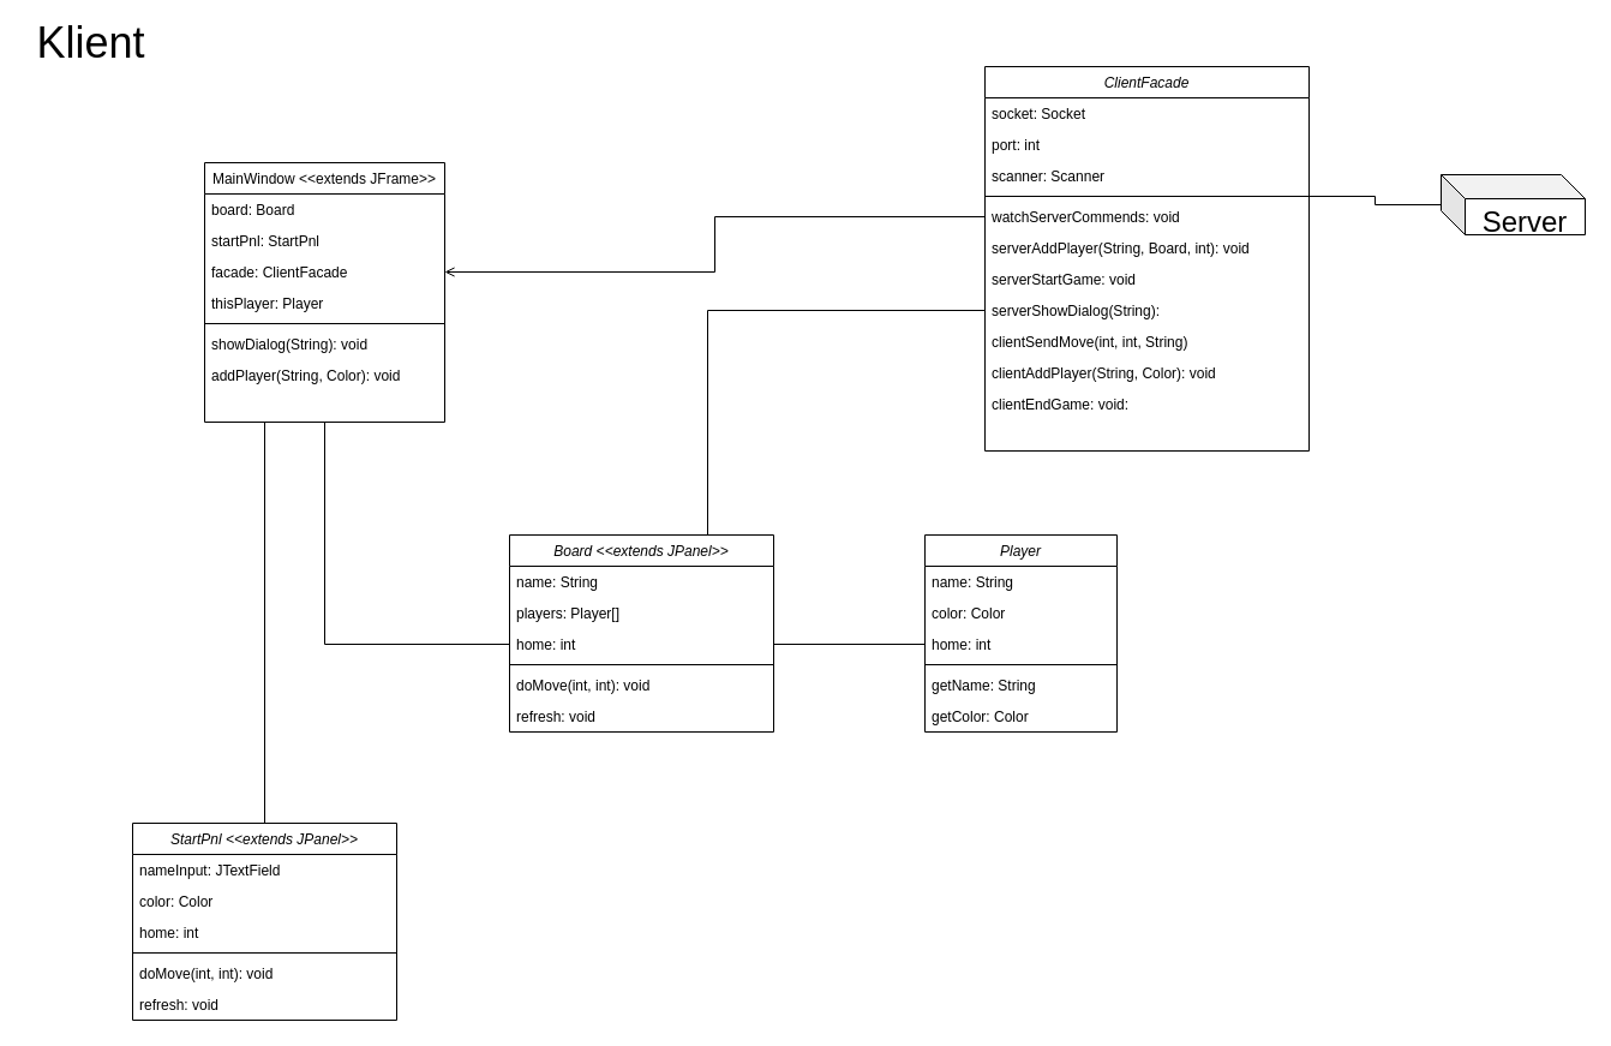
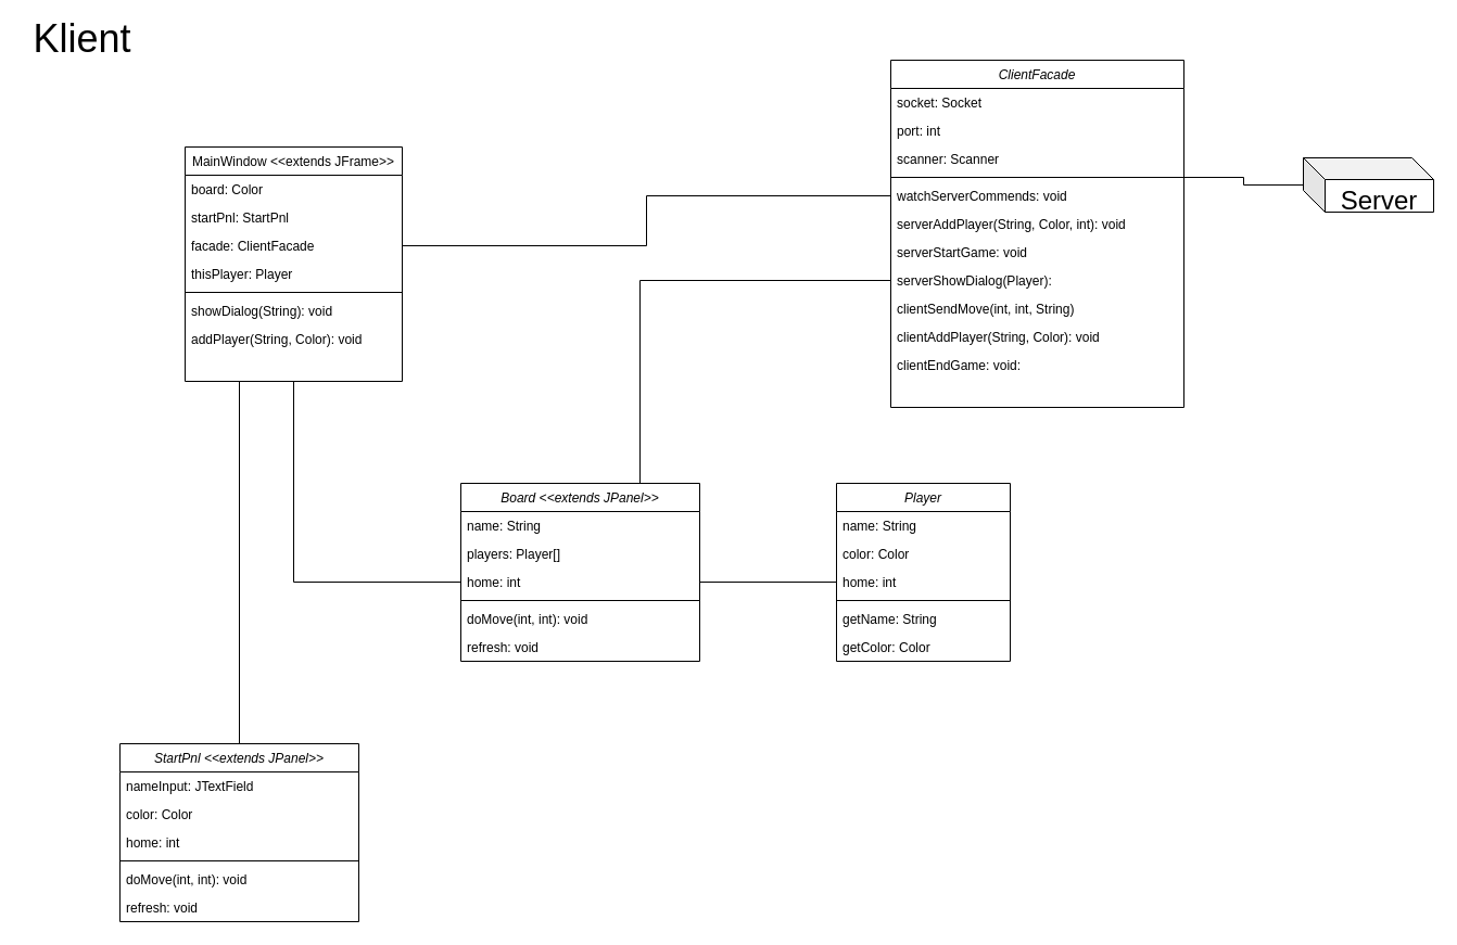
  <mxCell id="0" />
  <mxCell id="1" parent="0" />
  <mxCell id="2" style="edgeStyle=orthogonalEdgeStyle;rounded=0;orthogonalLoop=1;jettySize=auto;html=1;exitX=0.5;exitY=1;exitDx=0;exitDy=0;fontSize=24;endArrow=none;endFill=0;" edge="1" parent="1" source="3" target="37"><mxGeometry relative="1" as="geometry" /></mxCell>
  <mxCell id="3" value="MainWindow &lt;&lt;extends JFrame&gt;&gt;" style="swimlane;fontStyle=0;align=center;verticalAlign=top;childLayout=stackLayout;horizontal=1;startSize=26;horizontalStack=0;resizeParent=1;resizeLast=0;collapsible=1;marginBottom=0;rounded=0;shadow=0;strokeWidth=1;" parent="1" vertex="1"><mxGeometry x="170" y="135" width="200" height="216" as="geometry"><mxRectangle x="550" y="140" width="160" height="26" as="alternateBounds" /></mxGeometry></mxCell>
- <mxCell id="4" value="board: Board" style="text;align=left;verticalAlign=top;spacingLeft=4;spacingRight=4;overflow=hidden;rotatable=0;points=[[0,0.5],[1,0.5]];portConstraint=eastwest;rounded=0;shadow=0;html=0;" parent="3" vertex="1"><mxGeometry y="26" width="200" height="26" as="geometry" /></mxCell>
+ <mxCell id="4" value="board: Color" style="text;align=left;verticalAlign=top;spacingLeft=4;spacingRight=4;overflow=hidden;rotatable=0;points=[[0,0.5],[1,0.5]];portConstraint=eastwest;rounded=0;shadow=0;html=0;" parent="3" vertex="1"><mxGeometry y="26" width="200" height="26" as="geometry" /></mxCell>
  <mxCell id="5" value="startPnl: StartPnl" style="text;align=left;verticalAlign=top;spacingLeft=4;spacingRight=4;overflow=hidden;rotatable=0;points=[[0,0.5],[1,0.5]];portConstraint=eastwest;rounded=0;shadow=0;html=0;" vertex="1" parent="3"><mxGeometry y="52" width="200" height="26" as="geometry" /></mxCell>
  <mxCell id="6" value="facade: ClientFacade" style="text;align=left;verticalAlign=top;spacingLeft=4;spacingRight=4;overflow=hidden;rotatable=0;points=[[0,0.5],[1,0.5]];portConstraint=eastwest;rounded=0;shadow=0;html=0;" vertex="1" parent="3"><mxGeometry y="78" width="200" height="26" as="geometry" /></mxCell>
  <mxCell id="7" value="thisPlayer: Player" style="text;align=left;verticalAlign=top;spacingLeft=4;spacingRight=4;overflow=hidden;rotatable=0;points=[[0,0.5],[1,0.5]];portConstraint=eastwest;rounded=0;shadow=0;html=0;" vertex="1" parent="3"><mxGeometry y="104" width="200" height="26" as="geometry" /></mxCell>
  <mxCell id="8" value="" style="line;html=1;strokeWidth=1;align=left;verticalAlign=middle;spacingTop=-1;spacingLeft=3;spacingRight=3;rotatable=0;labelPosition=right;points=[];portConstraint=eastwest;" parent="3" vertex="1"><mxGeometry y="130" width="200" height="8" as="geometry" /></mxCell>
  <mxCell id="9" value="showDialog(String): void" style="text;align=left;verticalAlign=top;spacingLeft=4;spacingRight=4;overflow=hidden;rotatable=0;points=[[0,0.5],[1,0.5]];portConstraint=eastwest;" parent="3" vertex="1"><mxGeometry y="138" width="200" height="26" as="geometry" /></mxCell>
  <mxCell id="10" value="addPlayer(String, Color): void" style="text;align=left;verticalAlign=top;spacingLeft=4;spacingRight=4;overflow=hidden;rotatable=0;points=[[0,0.5],[1,0.5]];portConstraint=eastwest;" vertex="1" parent="3"><mxGeometry y="164" width="200" height="26" as="geometry" /></mxCell>
  <mxCell id="11" value="&lt;font style=&quot;font-size: 36px&quot;&gt;Klient&lt;/font&gt;" style="text;html=1;align=center;verticalAlign=middle;resizable=0;points=[];autosize=1;strokeColor=none;fillColor=none;" vertex="1" parent="1"><mxGeometry x="20" y="20" width="110" height="30" as="geometry" /></mxCell>
  <mxCell id="12" value="" style="edgeStyle=orthogonalEdgeStyle;rounded=0;orthogonalLoop=1;jettySize=auto;html=1;fontSize=24;endArrow=none;endFill=0;" edge="1" parent="1" source="13" target="18"><mxGeometry relative="1" as="geometry" /></mxCell>
  <mxCell id="13" value="&lt;font style=&quot;font-size: 24px&quot;&gt;Server&lt;/font&gt;" style="shape=cube;whiteSpace=wrap;html=1;boundedLbl=1;backgroundOutline=1;darkOpacity=0.05;darkOpacity2=0.1;fontSize=36;" vertex="1" parent="1"><mxGeometry x="1200" y="145" width="120" height="50" as="geometry" /></mxCell>
  <mxCell id="14" value="ClientFacade" style="swimlane;fontStyle=2;align=center;verticalAlign=top;childLayout=stackLayout;horizontal=1;startSize=26;horizontalStack=0;resizeParent=1;resizeLast=0;collapsible=1;marginBottom=0;rounded=0;shadow=0;strokeWidth=1;" vertex="1" parent="1"><mxGeometry x="820" y="55" width="270" height="320" as="geometry"><mxRectangle x="230" y="140" width="160" height="26" as="alternateBounds" /></mxGeometry></mxCell>
  <mxCell id="15" value="socket: Socket" style="text;align=left;verticalAlign=top;spacingLeft=4;spacingRight=4;overflow=hidden;rotatable=0;points=[[0,0.5],[1,0.5]];portConstraint=eastwest;" vertex="1" parent="14"><mxGeometry y="26" width="270" height="26" as="geometry" /></mxCell>
  <mxCell id="16" value="port: int" style="text;align=left;verticalAlign=top;spacingLeft=4;spacingRight=4;overflow=hidden;rotatable=0;points=[[0,0.5],[1,0.5]];portConstraint=eastwest;rounded=0;shadow=0;html=0;" vertex="1" parent="14"><mxGeometry y="52" width="270" height="26" as="geometry" /></mxCell>
  <mxCell id="17" value="scanner: Scanner" style="text;align=left;verticalAlign=top;spacingLeft=4;spacingRight=4;overflow=hidden;rotatable=0;points=[[0,0.5],[1,0.5]];portConstraint=eastwest;rounded=0;shadow=0;html=0;" vertex="1" parent="14"><mxGeometry y="78" width="270" height="26" as="geometry" /></mxCell>
  <mxCell id="18" value="" style="line;html=1;strokeWidth=1;align=left;verticalAlign=middle;spacingTop=-1;spacingLeft=3;spacingRight=3;rotatable=0;labelPosition=right;points=[];portConstraint=eastwest;" vertex="1" parent="14"><mxGeometry y="104" width="270" height="8" as="geometry" /></mxCell>
  <mxCell id="19" value="watchServerCommends: void" style="text;align=left;verticalAlign=top;spacingLeft=4;spacingRight=4;overflow=hidden;rotatable=0;points=[[0,0.5],[1,0.5]];portConstraint=eastwest;" vertex="1" parent="14"><mxGeometry y="112" width="270" height="26" as="geometry" /></mxCell>
- <mxCell id="20" value="serverAddPlayer(String, Board, int): void" style="text;align=left;verticalAlign=top;spacingLeft=4;spacingRight=4;overflow=hidden;rotatable=0;points=[[0,0.5],[1,0.5]];portConstraint=eastwest;" vertex="1" parent="14"><mxGeometry y="138" width="270" height="26" as="geometry" /></mxCell>
+ <mxCell id="20" value="serverAddPlayer(String, Color, int): void" style="text;align=left;verticalAlign=top;spacingLeft=4;spacingRight=4;overflow=hidden;rotatable=0;points=[[0,0.5],[1,0.5]];portConstraint=eastwest;" vertex="1" parent="14"><mxGeometry y="138" width="270" height="26" as="geometry" /></mxCell>
  <mxCell id="21" value="serverStartGame: void" style="text;align=left;verticalAlign=top;spacingLeft=4;spacingRight=4;overflow=hidden;rotatable=0;points=[[0,0.5],[1,0.5]];portConstraint=eastwest;" vertex="1" parent="14"><mxGeometry y="164" width="270" height="26" as="geometry" /></mxCell>
- <mxCell id="22" value="serverShowDialog(String): " style="text;align=left;verticalAlign=top;spacingLeft=4;spacingRight=4;overflow=hidden;rotatable=0;points=[[0,0.5],[1,0.5]];portConstraint=eastwest;" vertex="1" parent="14"><mxGeometry y="190" width="270" height="26" as="geometry" /></mxCell>
+ <mxCell id="22" value="serverShowDialog(Player): " style="text;align=left;verticalAlign=top;spacingLeft=4;spacingRight=4;overflow=hidden;rotatable=0;points=[[0,0.5],[1,0.5]];portConstraint=eastwest;" vertex="1" parent="14"><mxGeometry y="190" width="270" height="26" as="geometry" /></mxCell>
  <mxCell id="23" value="clientSendMove(int, int, String)" style="text;align=left;verticalAlign=top;spacingLeft=4;spacingRight=4;overflow=hidden;rotatable=0;points=[[0,0.5],[1,0.5]];portConstraint=eastwest;" vertex="1" parent="14"><mxGeometry y="216" width="270" height="26" as="geometry" /></mxCell>
  <mxCell id="24" value="clientAddPlayer(String, Color): void" style="text;align=left;verticalAlign=top;spacingLeft=4;spacingRight=4;overflow=hidden;rotatable=0;points=[[0,0.5],[1,0.5]];portConstraint=eastwest;" vertex="1" parent="14"><mxGeometry y="242" width="270" height="26" as="geometry" /></mxCell>
  <mxCell id="25" value="clientEndGame: void:" style="text;align=left;verticalAlign=top;spacingLeft=4;spacingRight=4;overflow=hidden;rotatable=0;points=[[0,0.5],[1,0.5]];portConstraint=eastwest;" vertex="1" parent="14"><mxGeometry y="268" width="270" height="26" as="geometry" /></mxCell>
  <mxCell id="26" value="Player" style="swimlane;fontStyle=2;align=center;verticalAlign=top;childLayout=stackLayout;horizontal=1;startSize=26;horizontalStack=0;resizeParent=1;resizeLast=0;collapsible=1;marginBottom=0;rounded=0;shadow=0;strokeWidth=1;" vertex="1" parent="1"><mxGeometry x="770" y="445" width="160" height="164" as="geometry"><mxRectangle x="230" y="140" width="160" height="26" as="alternateBounds" /></mxGeometry></mxCell>
  <mxCell id="27" value="name: String" style="text;align=left;verticalAlign=top;spacingLeft=4;spacingRight=4;overflow=hidden;rotatable=0;points=[[0,0.5],[1,0.5]];portConstraint=eastwest;" vertex="1" parent="26"><mxGeometry y="26" width="160" height="26" as="geometry" /></mxCell>
  <mxCell id="28" value="color: Color" style="text;align=left;verticalAlign=top;spacingLeft=4;spacingRight=4;overflow=hidden;rotatable=0;points=[[0,0.5],[1,0.5]];portConstraint=eastwest;rounded=0;shadow=0;html=0;" vertex="1" parent="26"><mxGeometry y="52" width="160" height="26" as="geometry" /></mxCell>
  <mxCell id="29" value="home: int" style="text;align=left;verticalAlign=top;spacingLeft=4;spacingRight=4;overflow=hidden;rotatable=0;points=[[0,0.5],[1,0.5]];portConstraint=eastwest;rounded=0;shadow=0;html=0;" vertex="1" parent="26"><mxGeometry y="78" width="160" height="26" as="geometry" /></mxCell>
  <mxCell id="30" value="" style="line;html=1;strokeWidth=1;align=left;verticalAlign=middle;spacingTop=-1;spacingLeft=3;spacingRight=3;rotatable=0;labelPosition=right;points=[];portConstraint=eastwest;" vertex="1" parent="26"><mxGeometry y="104" width="160" height="8" as="geometry" /></mxCell>
  <mxCell id="31" value="getName: String" style="text;align=left;verticalAlign=top;spacingLeft=4;spacingRight=4;overflow=hidden;rotatable=0;points=[[0,0.5],[1,0.5]];portConstraint=eastwest;" vertex="1" parent="26"><mxGeometry y="112" width="160" height="26" as="geometry" /></mxCell>
  <mxCell id="32" value="getColor: Color" style="text;align=left;verticalAlign=top;spacingLeft=4;spacingRight=4;overflow=hidden;rotatable=0;points=[[0,0.5],[1,0.5]];portConstraint=eastwest;" vertex="1" parent="26"><mxGeometry y="138" width="160" height="26" as="geometry" /></mxCell>
  <mxCell id="33" style="edgeStyle=orthogonalEdgeStyle;rounded=0;orthogonalLoop=1;jettySize=auto;html=1;exitX=0.75;exitY=0;exitDx=0;exitDy=0;fontSize=24;endArrow=none;endFill=0;" edge="1" parent="1" source="34" target="22"><mxGeometry relative="1" as="geometry" /></mxCell>
  <mxCell id="34" value="Board &lt;&lt;extends JPanel&gt;&gt;" style="swimlane;fontStyle=2;align=center;verticalAlign=top;childLayout=stackLayout;horizontal=1;startSize=26;horizontalStack=0;resizeParent=1;resizeLast=0;collapsible=1;marginBottom=0;rounded=0;shadow=0;strokeWidth=1;" vertex="1" parent="1"><mxGeometry x="424" y="445" width="220" height="164" as="geometry"><mxRectangle x="230" y="140" width="160" height="26" as="alternateBounds" /></mxGeometry></mxCell>
  <mxCell id="35" value="name: String" style="text;align=left;verticalAlign=top;spacingLeft=4;spacingRight=4;overflow=hidden;rotatable=0;points=[[0,0.5],[1,0.5]];portConstraint=eastwest;" vertex="1" parent="34"><mxGeometry y="26" width="220" height="26" as="geometry" /></mxCell>
  <mxCell id="36" value="players: Player[]" style="text;align=left;verticalAlign=top;spacingLeft=4;spacingRight=4;overflow=hidden;rotatable=0;points=[[0,0.5],[1,0.5]];portConstraint=eastwest;rounded=0;shadow=0;html=0;" vertex="1" parent="34"><mxGeometry y="52" width="220" height="26" as="geometry" /></mxCell>
  <mxCell id="37" value="home: int" style="text;align=left;verticalAlign=top;spacingLeft=4;spacingRight=4;overflow=hidden;rotatable=0;points=[[0,0.5],[1,0.5]];portConstraint=eastwest;rounded=0;shadow=0;html=0;" vertex="1" parent="34"><mxGeometry y="78" width="220" height="26" as="geometry" /></mxCell>
  <mxCell id="38" value="" style="line;html=1;strokeWidth=1;align=left;verticalAlign=middle;spacingTop=-1;spacingLeft=3;spacingRight=3;rotatable=0;labelPosition=right;points=[];portConstraint=eastwest;" vertex="1" parent="34"><mxGeometry y="104" width="220" height="8" as="geometry" /></mxCell>
  <mxCell id="39" value="doMove(int, int): void" style="text;align=left;verticalAlign=top;spacingLeft=4;spacingRight=4;overflow=hidden;rotatable=0;points=[[0,0.5],[1,0.5]];portConstraint=eastwest;" vertex="1" parent="34"><mxGeometry y="112" width="220" height="26" as="geometry" /></mxCell>
  <mxCell id="40" value="refresh: void" style="text;align=left;verticalAlign=top;spacingLeft=4;spacingRight=4;overflow=hidden;rotatable=0;points=[[0,0.5],[1,0.5]];portConstraint=eastwest;" vertex="1" parent="34"><mxGeometry y="138" width="220" height="26" as="geometry" /></mxCell>
- <mxCell id="41" style="edgeStyle=orthogonalEdgeStyle;rounded=0;orthogonalLoop=1;jettySize=auto;html=1;exitX=0;exitY=0.5;exitDx=0;exitDy=0;entryX=1;entryY=0.5;entryDx=0;entryDy=0;fontSize=24;endArrow=open;endFill=0;" edge="1" parent="1" source="19" target="6"><mxGeometry relative="1" as="geometry" /></mxCell>
+ <mxCell id="41" style="edgeStyle=orthogonalEdgeStyle;rounded=0;orthogonalLoop=1;jettySize=auto;html=1;exitX=0;exitY=0.5;exitDx=0;exitDy=0;entryX=1;entryY=0.5;entryDx=0;entryDy=0;fontSize=24;endArrow=none;endFill=0;" edge="1" parent="1" source="19" target="6"><mxGeometry relative="1" as="geometry" /></mxCell>
  <mxCell id="42" style="edgeStyle=orthogonalEdgeStyle;rounded=0;orthogonalLoop=1;jettySize=auto;html=1;exitX=0;exitY=0.5;exitDx=0;exitDy=0;fontSize=24;endArrow=none;endFill=0;" edge="1" parent="1" source="29" target="37"><mxGeometry relative="1" as="geometry" /></mxCell>
  <mxCell id="43" style="edgeStyle=orthogonalEdgeStyle;rounded=0;orthogonalLoop=1;jettySize=auto;html=1;exitX=0.5;exitY=0;exitDx=0;exitDy=0;fontSize=24;endArrow=none;endFill=0;entryX=0.25;entryY=1;entryDx=0;entryDy=0;" edge="1" parent="1" source="44" target="3"><mxGeometry relative="1" as="geometry"><mxPoint x="240" y="355" as="targetPoint" /></mxGeometry></mxCell>
  <mxCell id="44" value="StartPnl &lt;&lt;extends JPanel&gt;&gt;" style="swimlane;fontStyle=2;align=center;verticalAlign=top;childLayout=stackLayout;horizontal=1;startSize=26;horizontalStack=0;resizeParent=1;resizeLast=0;collapsible=1;marginBottom=0;rounded=0;shadow=0;strokeWidth=1;" vertex="1" parent="1"><mxGeometry x="110" y="685" width="220" height="164" as="geometry"><mxRectangle x="230" y="140" width="160" height="26" as="alternateBounds" /></mxGeometry></mxCell>
  <mxCell id="45" value="nameInput: JTextField" style="text;align=left;verticalAlign=top;spacingLeft=4;spacingRight=4;overflow=hidden;rotatable=0;points=[[0,0.5],[1,0.5]];portConstraint=eastwest;" vertex="1" parent="44"><mxGeometry y="26" width="220" height="26" as="geometry" /></mxCell>
  <mxCell id="46" value="color: Color" style="text;align=left;verticalAlign=top;spacingLeft=4;spacingRight=4;overflow=hidden;rotatable=0;points=[[0,0.5],[1,0.5]];portConstraint=eastwest;rounded=0;shadow=0;html=0;" vertex="1" parent="44"><mxGeometry y="52" width="220" height="26" as="geometry" /></mxCell>
  <mxCell id="47" value="home: int" style="text;align=left;verticalAlign=top;spacingLeft=4;spacingRight=4;overflow=hidden;rotatable=0;points=[[0,0.5],[1,0.5]];portConstraint=eastwest;rounded=0;shadow=0;html=0;" vertex="1" parent="44"><mxGeometry y="78" width="220" height="26" as="geometry" /></mxCell>
  <mxCell id="48" value="" style="line;html=1;strokeWidth=1;align=left;verticalAlign=middle;spacingTop=-1;spacingLeft=3;spacingRight=3;rotatable=0;labelPosition=right;points=[];portConstraint=eastwest;" vertex="1" parent="44"><mxGeometry y="104" width="220" height="8" as="geometry" /></mxCell>
  <mxCell id="49" value="doMove(int, int): void" style="text;align=left;verticalAlign=top;spacingLeft=4;spacingRight=4;overflow=hidden;rotatable=0;points=[[0,0.5],[1,0.5]];portConstraint=eastwest;" vertex="1" parent="44"><mxGeometry y="112" width="220" height="26" as="geometry" /></mxCell>
  <mxCell id="50" value="refresh: void" style="text;align=left;verticalAlign=top;spacingLeft=4;spacingRight=4;overflow=hidden;rotatable=0;points=[[0,0.5],[1,0.5]];portConstraint=eastwest;" vertex="1" parent="44"><mxGeometry y="138" width="220" height="26" as="geometry" /></mxCell>
